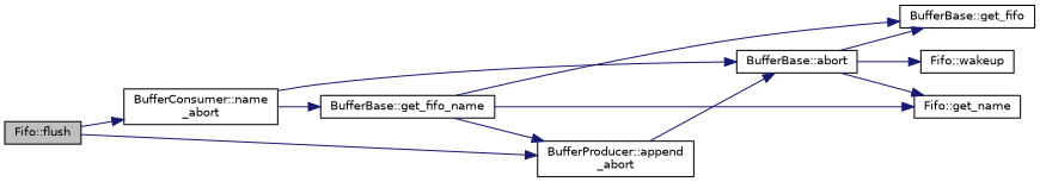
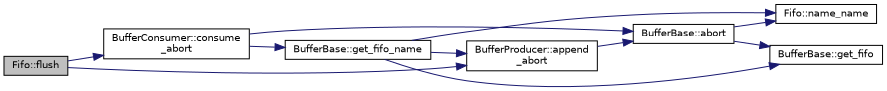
  digraph {
    rankdir=LR
    node [color=black fillcolor=white fontname=Helvetica fontsize=10 shape=record style=filled]
    edge [color=midnightblue fontname=Helvetica fontsize=10 labelfontname=Helvetica labelfontsize=10 style=solid]
    n1 [fillcolor=grey75 fontcolor=black height=0.2 label="Fifo::flush" width=0.4]
    n2 [height=0.2 label="BufferProducer::append\l_abort" width=0.4]
-   n3 [height=0.2 label="BufferConsumer::name\l_abort" width=0.4]
+   n3 [height=0.2 label="BufferConsumer::consume\l_abort" width=0.4]
    n4 [height=0.2 label="BufferBase::abort" width=0.4]
    n5 [height=0.2 label="BufferBase::get_fifo_name" width=0.4]
    n6 [height=0.2 label="BufferBase::get_fifo" width=0.4]
-   n7 [height=0.2 label="Fifo::get_name" width=0.4]
-   n8 [height=0.2 label="Fifo::wakeup" width=0.4]
+   n7 [height=0.2 label="Fifo::name_name" width=0.4]
    n1 -> n2
    n1 -> n3
    n2 -> n4
    n3 -> n4
    n3 -> n5
    n4 -> n6
    n4 -> n7
-   n4 -> n8
    n5 -> n2
    n5 -> n6
    n5 -> n7
  }
